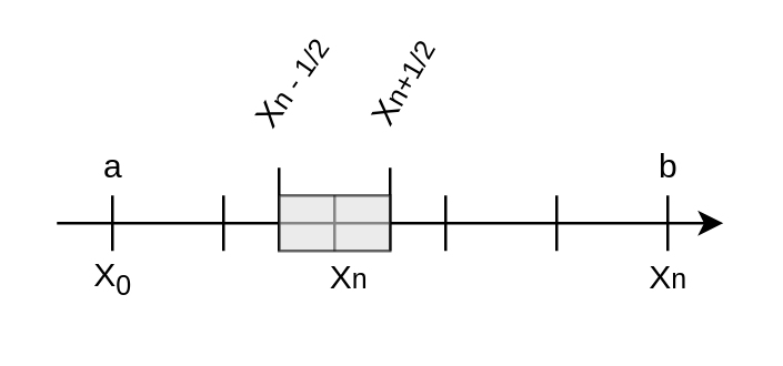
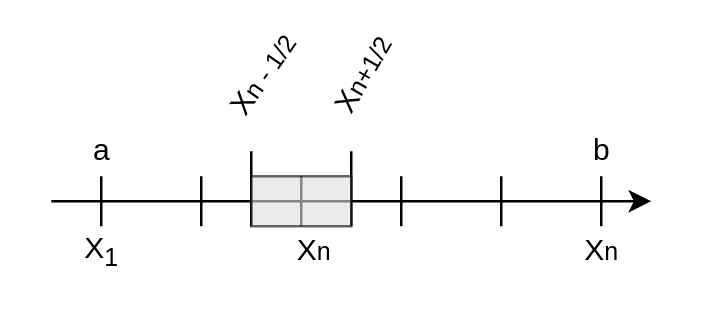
  <mxCell id="0" />
  <mxCell id="1" parent="0" />
  <mxCell id="2" value="" style="endArrow=classic;html=1;" edge="1" parent="1"><mxGeometry width="50" height="50" relative="1" as="geometry"><mxPoint x="20" y="80" as="sourcePoint" /><mxPoint x="260" y="80" as="targetPoint" /></mxGeometry></mxCell>
  <mxCell id="3" value="" style="endArrow=none;html=1;" edge="1" parent="1"><mxGeometry width="50" height="50" relative="1" as="geometry"><mxPoint x="40" y="90" as="sourcePoint" /><mxPoint x="40" y="70" as="targetPoint" /></mxGeometry></mxCell>
  <mxCell id="4" value="" style="endArrow=none;html=1;" edge="1" parent="1"><mxGeometry width="50" height="50" relative="1" as="geometry"><mxPoint x="240" y="90" as="sourcePoint" /><mxPoint x="240" y="70" as="targetPoint" /></mxGeometry></mxCell>
  <mxCell id="5" value="" style="endArrow=none;html=1;" edge="1" parent="1"><mxGeometry width="50" height="50" relative="1" as="geometry"><mxPoint x="120" y="90" as="sourcePoint" /><mxPoint x="120" y="70" as="targetPoint" /></mxGeometry></mxCell>
  <mxCell id="6" value="" style="endArrow=none;html=1;" edge="1" parent="1"><mxGeometry width="50" height="50" relative="1" as="geometry"><mxPoint x="160" y="90" as="sourcePoint" /><mxPoint x="160" y="70" as="targetPoint" /></mxGeometry></mxCell>
  <mxCell id="7" value="" style="endArrow=none;html=1;" edge="1" parent="1"><mxGeometry width="50" height="50" relative="1" as="geometry"><mxPoint x="200" y="90" as="sourcePoint" /><mxPoint x="200" y="70" as="targetPoint" /></mxGeometry></mxCell>
  <mxCell id="8" value="" style="endArrow=none;html=1;" edge="1" parent="1"><mxGeometry width="50" height="50" relative="1" as="geometry"><mxPoint x="80" y="90" as="sourcePoint" /><mxPoint x="80" y="70" as="targetPoint" /></mxGeometry></mxCell>
- <mxCell id="9" value="X&lt;sub&gt;0&lt;/sub&gt;" style="text;html=1;align=center;verticalAlign=middle;resizable=0;points=[];autosize=1;strokeColor=none;" vertex="1" parent="1"><mxGeometry x="25" y="90" width="30" height="20" as="geometry" /></mxCell>
+ <mxCell id="9" value="X&lt;sub&gt;1&lt;/sub&gt;" style="text;html=1;align=center;verticalAlign=middle;resizable=0;points=[];autosize=1;strokeColor=none;" vertex="1" parent="1"><mxGeometry x="25" y="90" width="30" height="20" as="geometry" /></mxCell>
  <mxCell id="10" value="X&lt;span style=&quot;font-size: 10px&quot;&gt;n&lt;/span&gt;" style="text;html=1;align=center;verticalAlign=middle;resizable=0;points=[];autosize=1;strokeColor=none;" vertex="1" parent="1"><mxGeometry x="225" y="90" width="30" height="20" as="geometry" /></mxCell>
  <mxCell id="11" value="a" style="text;html=1;align=center;verticalAlign=middle;resizable=0;points=[];autosize=1;strokeColor=none;" vertex="1" parent="1"><mxGeometry x="30" y="50" width="20" height="20" as="geometry" /></mxCell>
  <mxCell id="12" value="b" style="text;html=1;align=center;verticalAlign=middle;resizable=0;points=[];autosize=1;strokeColor=none;" vertex="1" parent="1"><mxGeometry x="230" y="50" width="20" height="20" as="geometry" /></mxCell>
  <mxCell id="13" value="X&lt;span style=&quot;font-size: 10px&quot;&gt;n&lt;/span&gt;" style="text;html=1;align=center;verticalAlign=middle;resizable=0;points=[];autosize=1;strokeColor=none;" vertex="1" parent="1"><mxGeometry x="110" y="90" width="30" height="20" as="geometry" /></mxCell>
  <mxCell id="14" value="X&lt;span style=&quot;font-size: 10px&quot;&gt;n - 1/2&lt;/span&gt;" style="text;html=1;align=center;verticalAlign=middle;resizable=0;points=[];autosize=1;strokeColor=none;rotation=-55;" vertex="1" parent="1"><mxGeometry x="80" y="20" width="50" height="20" as="geometry" /></mxCell>
  <mxCell id="15" value="X&lt;span style=&quot;font-size: 10px&quot;&gt;n+1/2&lt;/span&gt;" style="text;html=1;align=center;verticalAlign=middle;resizable=0;points=[];autosize=1;strokeColor=none;rotation=-60;" vertex="1" parent="1"><mxGeometry x="120" y="20" width="50" height="20" as="geometry" /></mxCell>
  <mxCell id="16" value="" style="endArrow=none;html=1;" edge="1" parent="1"><mxGeometry width="50" height="50" relative="1" as="geometry"><mxPoint x="100" y="90" as="sourcePoint" /><mxPoint x="100" y="60" as="targetPoint" /></mxGeometry></mxCell>
  <mxCell id="17" value="" style="endArrow=none;html=1;" edge="1" parent="1"><mxGeometry width="50" height="50" relative="1" as="geometry"><mxPoint x="140" y="90" as="sourcePoint" /><mxPoint x="140" y="60" as="targetPoint" /></mxGeometry></mxCell>
  <mxCell id="18" value="" style="rounded=0;whiteSpace=wrap;html=1;fillColor=#DEDEDE;opacity=60;" vertex="1" parent="1"><mxGeometry x="100" y="70" width="40" height="20" as="geometry" /></mxCell>
